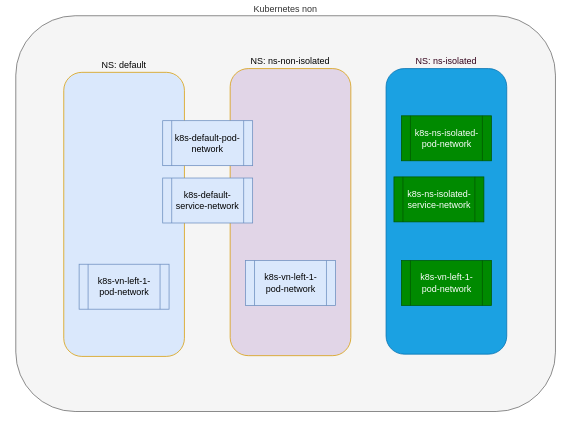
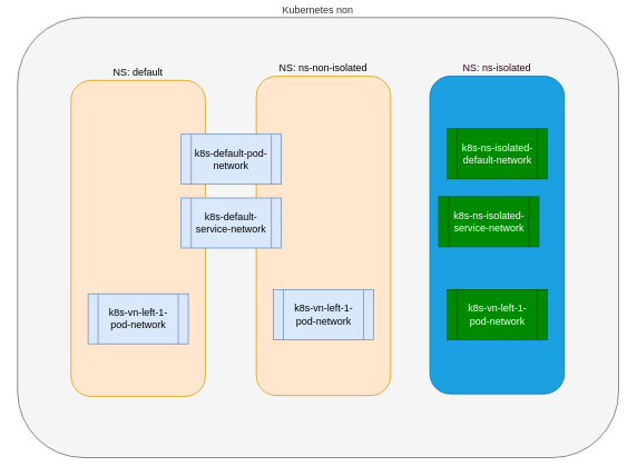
  <mxCell id="0" />
  <mxCell id="1" parent="0" />
  <mxCell id="2" value="Kubernetes non" style="rounded=1;whiteSpace=wrap;html=1;fillColor=#f5f5f5;strokeColor=#666666;fontColor=#333333;labelPosition=center;verticalLabelPosition=top;align=center;verticalAlign=bottom;" vertex="1" parent="1"><mxGeometry x="20" y="20.5" width="720" height="528" as="geometry" /></mxCell>
- <mxCell id="3" value="NS: default" style="rounded=1;whiteSpace=wrap;html=1;labelPosition=center;verticalLabelPosition=top;align=center;verticalAlign=bottom;fillColor=#dae8fc;strokeColor=#d79b00;" parent="1" vertex="1"><mxGeometry x="84" y="96" width="161" height="379" as="geometry" /></mxCell>
+ <mxCell id="3" value="NS: default" style="rounded=1;whiteSpace=wrap;html=1;labelPosition=center;verticalLabelPosition=top;align=center;verticalAlign=bottom;fillColor=#ffe6cc;strokeColor=#d79b00;" parent="1" vertex="1"><mxGeometry x="84" y="96" width="161" height="379" as="geometry" /></mxCell>
  <mxCell id="4" value="k8s-vn-left-1-pod-network" style="shape=process;whiteSpace=wrap;html=1;backgroundOutline=1;fillColor=#dae8fc;strokeColor=#6c8ebf;" parent="1" vertex="1"><mxGeometry x="104.5" y="352" width="120" height="60" as="geometry" /></mxCell>
- <mxCell id="5" value="NS: ns-non-isolated" style="rounded=1;whiteSpace=wrap;html=1;labelPosition=center;verticalLabelPosition=top;align=center;verticalAlign=bottom;fillColor=#e1d5e7;strokeColor=#d79b00;" parent="1" vertex="1"><mxGeometry x="306" y="91" width="161" height="383" as="geometry" /></mxCell>
+ <mxCell id="5" value="NS: ns-non-isolated" style="rounded=1;whiteSpace=wrap;html=1;labelPosition=center;verticalLabelPosition=top;align=center;verticalAlign=bottom;fillColor=#ffe6cc;strokeColor=#d79b00;" parent="1" vertex="1"><mxGeometry x="306" y="91" width="161" height="383" as="geometry" /></mxCell>
  <mxCell id="6" value="k8s-vn-left-1-pod-network" style="shape=process;whiteSpace=wrap;html=1;backgroundOutline=1;fillColor=#dae8fc;strokeColor=#6c8ebf;" parent="1" vertex="1"><mxGeometry x="326.5" y="347" width="120" height="60" as="geometry" /></mxCell>
  <mxCell id="7" value="k8s-default-pod-network" style="shape=process;whiteSpace=wrap;html=1;backgroundOutline=1;fillColor=#dae8fc;strokeColor=#6c8ebf;" parent="1" vertex="1"><mxGeometry x="216" y="160.5" width="120" height="60" as="geometry" /></mxCell>
  <mxCell id="8" value="k8s-default-service-network" style="shape=process;whiteSpace=wrap;html=1;backgroundOutline=1;fillColor=#dae8fc;strokeColor=#6c8ebf;" parent="1" vertex="1"><mxGeometry x="216" y="237" width="120" height="60" as="geometry" /></mxCell>
  <mxCell id="9" value="&lt;font color=&quot;#33001a&quot;&gt;NS: ns-isolated&lt;/font&gt;" style="rounded=1;whiteSpace=wrap;html=1;labelPosition=center;verticalLabelPosition=top;align=center;verticalAlign=bottom;fillColor=#1ba1e2;strokeColor=#006EAF;fontColor=#ffffff;" parent="1" vertex="1"><mxGeometry x="514" y="91" width="161" height="381" as="geometry" /></mxCell>
- <mxCell id="10" value="k8s-ns-isolated-pod-network" style="shape=process;whiteSpace=wrap;html=1;backgroundOutline=1;fillColor=#008a00;strokeColor=#005700;fontColor=#ffffff;" parent="1" vertex="1"><mxGeometry x="534.5" y="154" width="120" height="60" as="geometry" /></mxCell>
+ <mxCell id="10" value="k8s-ns-isolated-default-network" style="shape=process;whiteSpace=wrap;html=1;backgroundOutline=1;fillColor=#008a00;strokeColor=#005700;fontColor=#ffffff;" parent="1" vertex="1"><mxGeometry x="534.5" y="154" width="120" height="60" as="geometry" /></mxCell>
  <mxCell id="11" value="k8s-vn-left-1-pod-network" style="shape=process;whiteSpace=wrap;html=1;backgroundOutline=1;fillColor=#008a00;strokeColor=#005700;fontColor=#ffffff;" parent="1" vertex="1"><mxGeometry x="534.5" y="347" width="120" height="60" as="geometry" /></mxCell>
  <mxCell id="12" value="k8s-ns-isolated-service-network" style="shape=process;whiteSpace=wrap;html=1;backgroundOutline=1;fillColor=#008a00;strokeColor=#005700;fontColor=#ffffff;" parent="1" vertex="1"><mxGeometry x="524.5" y="235.5" width="120" height="60" as="geometry" /></mxCell>
